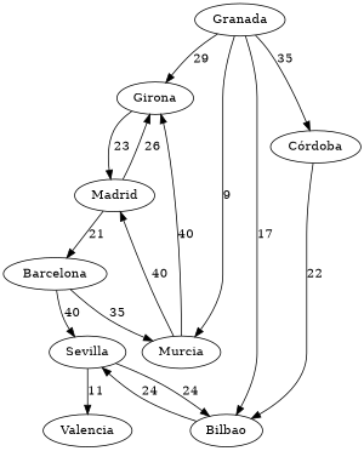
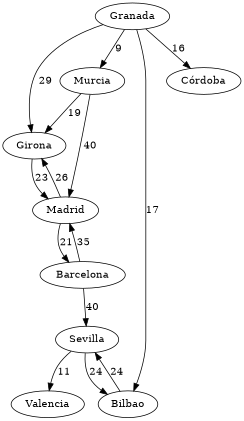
  digraph {
    Girona
    Madrid
    Barcelona
    Sevilla
    Bilbao
    Valencia
    Granada
    "Córdoba"
    Murcia
    Girona -> Madrid [label=23]
    Madrid -> Girona [label=26]
    Madrid -> Barcelona [label=21]
-   Barcelona -> Murcia [label=35]
+   Barcelona -> Madrid [label=35]
    Barcelona -> Sevilla [label=40]
    Sevilla -> Bilbao [label=24]
    Sevilla -> Valencia [label=11]
    Bilbao -> Sevilla [label=24]
    Granada -> Girona [label=29]
    Granada -> Bilbao [label=17]
-   Granada -> "Córdoba" [label=35]
+   Granada -> "Córdoba" [label=16]
    Granada -> Murcia [label=9]
-   "Córdoba" -> Bilbao [label=22]
-   Murcia -> Girona [label=40]
+   Murcia -> Girona [label=19]
    Murcia -> Madrid [label=40]
  }
